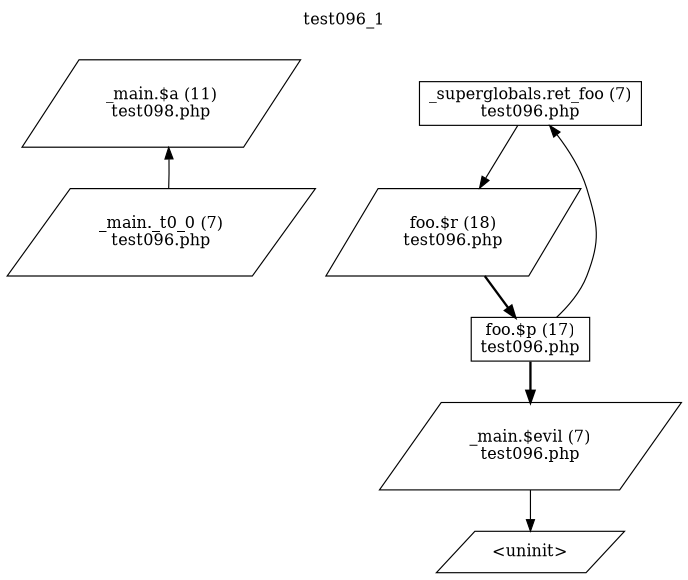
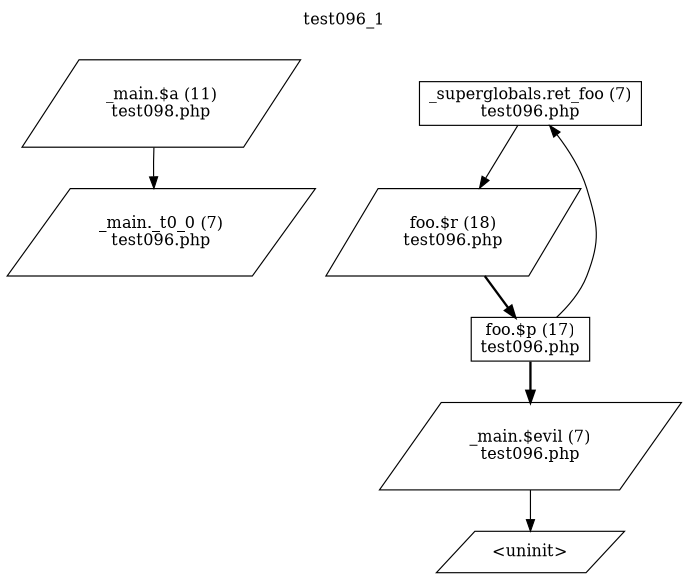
  digraph {
    fontname="DejaVu Serif"
    label=test096_1
    labelloc=t
    node [fontname="DejaVu Serif" shape=parallelogram]
    edge [fontname="DejaVu Serif" style=solid]
    n1 [label="_main.$a (11)\ntest098.php"]
    n2 [label="_main._t0_0 (7)\ntest096.php"]
    n3 [label="_superglobals.ret_foo (7)\ntest096.php" shape=box]
    n4 [label="foo.$r (18)\ntest096.php"]
    n5 [label="foo.$p (17)\ntest096.php" shape=box]
    n6 [label="_main.$evil (7)\ntest096.php"]
    n7 [label="<uninit>"]
-   n2 -> n1
+   n1 -> n2
    n3 -> n4
    n4 -> n5 [style=bold]
    n5 -> n3
    n5 -> n6 [style=bold]
    n6 -> n7
  }
